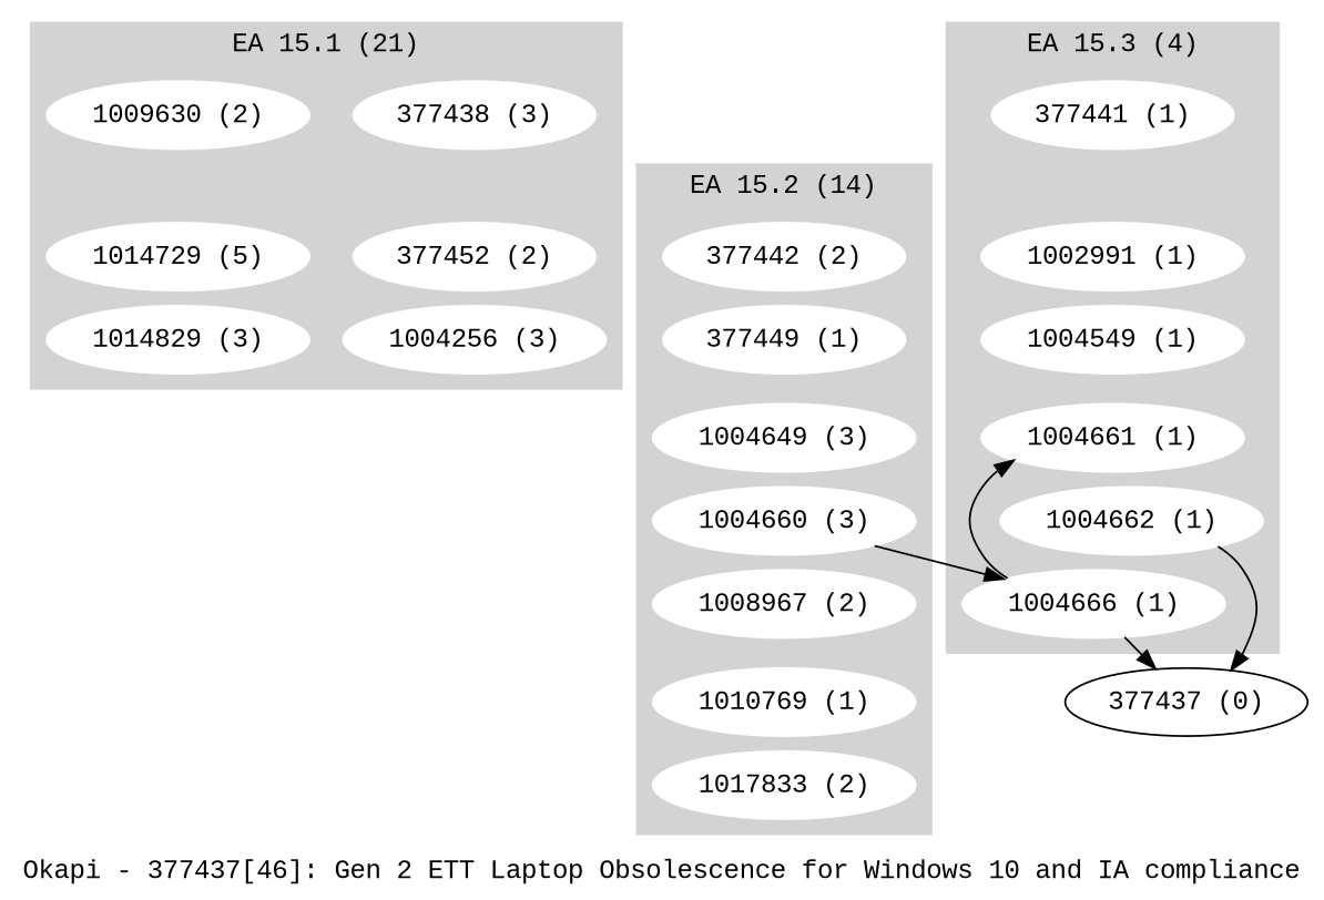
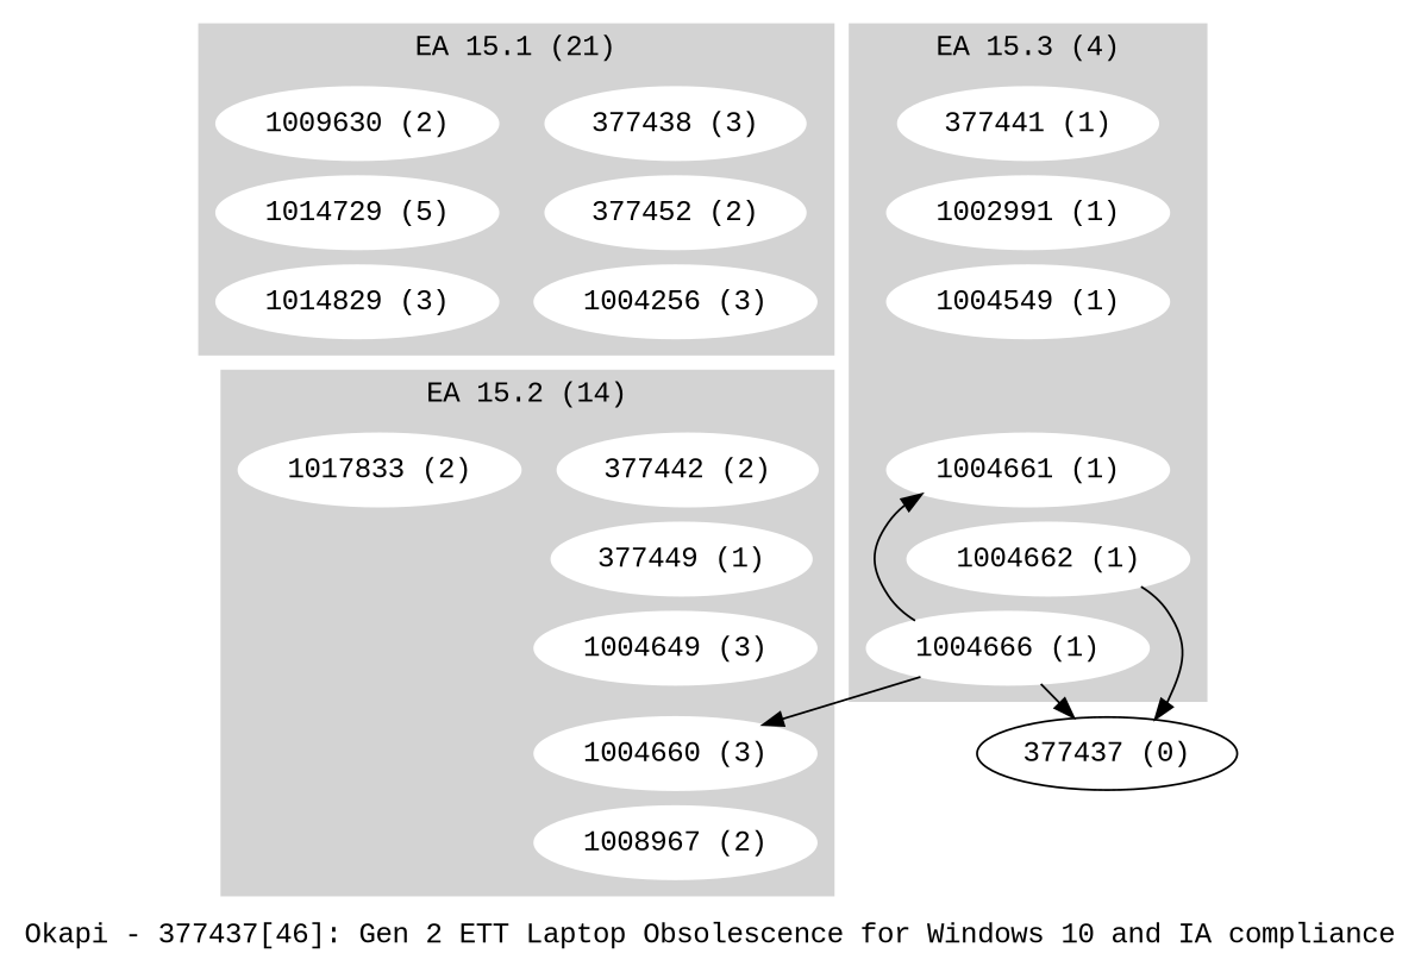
  digraph {
    fontname="Liberation Mono"
    label="Okapi - 377437[46]: Gen 2 ETT Laptop Obsolescence for Windows 10 and IA compliance"
    ranksep=.1
    node [color=white fontname="Liberation Mono" style=filled]
    edge [fontname="Liberation Mono" style=invis]
    "377438 (3)"
    "377452 (2)"
    "1004256 (3)"
    "1009630 (2)"
    "1014729 (5)"
    "1014829 (3)"
    "377442 (2)"
    "377449 (1)"
    "1004649 (3)"
    "1004660 (3)"
    "1008967 (2)"
-   "1010769 (1)"
    "1017833 (2)"
    "377441 (1)"
    "1002991 (1)"
    "1004549 (1)"
    "1004661 (1)"
    "1004662 (1)"
    "1004666 (1)"
    "377437 (0)" [color="" style=""]
    subgraph cluster_1 {
      color=lightgrey
      label="EA 15.1 (21)"
      style=filled
      "377438 (3)"
      "377452 (2)"
      "1004256 (3)"
      "1009630 (2)"
      "1014729 (5)"
      "1014829 (3)"
    }
    subgraph cluster_2 {
      color=lightgrey
      label="EA 15.2 (14)"
      style=filled
      "377442 (2)"
      "377449 (1)"
      "1004649 (3)"
      "1004660 (3)"
      "1008967 (2)"
-     "1010769 (1)"
      "1017833 (2)"
    }
    subgraph cluster_3 {
      color=lightgrey
      label="EA 15.3 (4)"
      style=filled
      "377441 (1)"
      "1002991 (1)"
      "1004549 (1)"
      "1004661 (1)"
      "1004662 (1)"
      "1004666 (1)"
    }
    "377438 (3)" -> "377452 (2)"
    "377452 (2)" -> "1004256 (3)"
    "1009630 (2)" -> "1014729 (5)"
    "1014729 (5)" -> "1014829 (3)"
    "377442 (2)" -> "377449 (1)"
    "377449 (1)" -> "1004649 (3)"
    "1004649 (3)" -> "1004660 (3)"
    "1004660 (3)" -> "1008967 (2)"
-   "1004660 (3)" -> "1004666 (1)" [style=""]
-   "1008967 (2)" -> "1010769 (1)"
-   "1010769 (1)" -> "1017833 (2)"
+   "1004666 (1)" -> "1004660 (3)" [style=""]
    "377441 (1)" -> "1002991 (1)"
    "1002991 (1)" -> "1004549 (1)"
    "1004549 (1)" -> "1004661 (1)"
    "1004661 (1)" -> "1004662 (1)"
    "1004662 (1)" -> "1004666 (1)"
    "1004662 (1)" -> "377437 (0)" [style=""]
    "1004666 (1)" -> "1004661 (1)" [style=""]
    "1004666 (1)" -> "377437 (0)" [style=""]
  }
